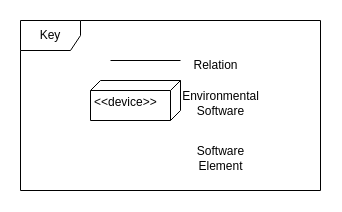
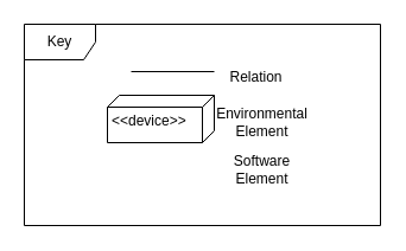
  <mxCell id="0" />
  <mxCell id="1" parent="0" />
  <mxCell id="2" value="" style="endArrow=none;html=1;rounded=0;" edge="1" parent="1"><mxGeometry width="50" height="50" relative="1" as="geometry"><mxPoint x="110" y="60" as="sourcePoint" /><mxPoint x="180" y="60" as="targetPoint" /></mxGeometry></mxCell>
  <mxCell id="3" value="Relation" style="text;html=1;align=center;verticalAlign=middle;resizable=0;points=[];autosize=1;strokeColor=none;fillColor=none;" vertex="1" parent="1"><mxGeometry x="180" y="50" width="70" height="30" as="geometry" /></mxCell>
  <mxCell id="4" value="Key" style="shape=umlFrame;whiteSpace=wrap;html=1;pointerEvents=0;" vertex="1" parent="1"><mxGeometry x="20" y="20" width="300" height="170" as="geometry" /></mxCell>
  <mxCell id="5" value="&amp;lt;&amp;lt;device&amp;gt;&amp;gt;" style="verticalAlign=top;align=left;spacingTop=8;spacingLeft=2;spacingRight=12;shape=cube;size=10;direction=south;fontStyle=0;html=1;whiteSpace=wrap;" vertex="1" parent="1"><mxGeometry x="90" y="80" width="90" height="40" as="geometry" /></mxCell>
- <mxCell id="6" value="Environmental&lt;div&gt;Software&lt;/div&gt;" style="text;html=1;align=center;verticalAlign=middle;resizable=0;points=[];autosize=1;strokeColor=none;fillColor=none;" vertex="1" parent="1"><mxGeometry x="170" y="83" width="100" height="40" as="geometry" /></mxCell>
- <mxCell id="7" value="Software&lt;br&gt;&lt;div&gt;Element&lt;/div&gt;" style="text;html=1;align=center;verticalAlign=middle;resizable=0;points=[];autosize=1;strokeColor=none;fillColor=none;" vertex="1" parent="1"><mxGeometry x="185" y="138" width="70" height="40" as="geometry" /></mxCell>
+ <mxCell id="6" value="Environmental&lt;div&gt;Element&lt;/div&gt;" style="text;html=1;align=center;verticalAlign=middle;resizable=0;points=[];autosize=1;strokeColor=none;fillColor=none;" vertex="1" parent="1"><mxGeometry x="170" y="83" width="100" height="40" as="geometry" /></mxCell>
+ <mxCell id="7" value="Software&lt;br&gt;&lt;div&gt;Element&lt;/div&gt;" style="text;html=1;align=center;verticalAlign=middle;resizable=0;points=[];autosize=1;strokeColor=none;fillColor=none;" vertex="1" parent="1"><mxGeometry x="185" y="123" width="70" height="40" as="geometry" /></mxCell>
